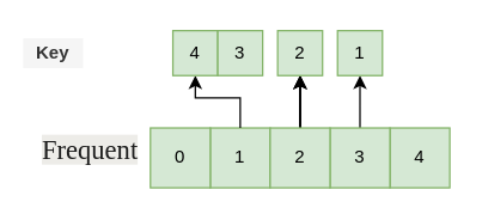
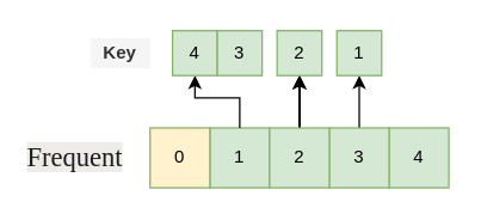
  <mxCell id="0" />
  <mxCell id="1" parent="0" />
  <mxCell id="2" value="" style="edgeStyle=orthogonalEdgeStyle;rounded=0;orthogonalLoop=1;jettySize=auto;html=1;" edge="1" parent="1" source="5" target="16"><mxGeometry relative="1" as="geometry" /></mxCell>
  <mxCell id="3" value="" style="edgeStyle=orthogonalEdgeStyle;rounded=0;orthogonalLoop=1;jettySize=auto;html=1;" edge="1" parent="1" source="5" target="16"><mxGeometry relative="1" as="geometry" /></mxCell>
  <mxCell id="4" value="" style="edgeStyle=orthogonalEdgeStyle;rounded=0;orthogonalLoop=1;jettySize=auto;html=1;" edge="1" parent="1" source="5" target="16"><mxGeometry relative="1" as="geometry" /></mxCell>
  <mxCell id="5" value="1" style="rounded=0;whiteSpace=wrap;html=1;fillColor=#d5e8d4;strokeColor=#82b366;" vertex="1" parent="1"><mxGeometry x="140" y="85" width="40" height="40" as="geometry" /></mxCell>
  <mxCell id="6" value="4" style="rounded=0;whiteSpace=wrap;html=1;fillColor=#d5e8d4;strokeColor=#82b366;" vertex="1" parent="1"><mxGeometry x="260" y="85" width="40" height="40" as="geometry" /></mxCell>
  <mxCell id="7" value="" style="edgeStyle=orthogonalEdgeStyle;rounded=0;orthogonalLoop=1;jettySize=auto;html=1;" edge="1" parent="1" source="8" target="15"><mxGeometry relative="1" as="geometry" /></mxCell>
  <mxCell id="8" value="3" style="rounded=0;whiteSpace=wrap;html=1;fillColor=#d5e8d4;strokeColor=#82b366;" vertex="1" parent="1"><mxGeometry x="220" y="85" width="40" height="40" as="geometry" /></mxCell>
  <mxCell id="9" value="" style="edgeStyle=orthogonalEdgeStyle;rounded=0;orthogonalLoop=1;jettySize=auto;html=1;" edge="1" parent="1" source="11" target="16"><mxGeometry relative="1" as="geometry" /></mxCell>
  <mxCell id="10" style="edgeStyle=orthogonalEdgeStyle;rounded=0;orthogonalLoop=1;jettySize=auto;html=1;entryX=0.5;entryY=1;entryDx=0;entryDy=0;exitX=0.5;exitY=0;exitDx=0;exitDy=0;" edge="1" parent="1" source="5" target="13"><mxGeometry relative="1" as="geometry" /></mxCell>
  <mxCell id="11" value="2" style="rounded=0;whiteSpace=wrap;html=1;fillColor=#d5e8d4;strokeColor=#82b366;" vertex="1" parent="1"><mxGeometry x="180" y="85" width="40" height="40" as="geometry" /></mxCell>
- <mxCell id="12" value="0" style="rounded=0;whiteSpace=wrap;html=1;fillColor=#d5e8d4;strokeColor=#82b366;" vertex="1" parent="1"><mxGeometry x="100" y="85" width="40" height="40" as="geometry" /></mxCell>
+ <mxCell id="12" value="0" style="rounded=0;whiteSpace=wrap;html=1;fillColor=#fff2cc;strokeColor=#82b366;" vertex="1" parent="1"><mxGeometry x="100" y="85" width="40" height="40" as="geometry" /></mxCell>
  <mxCell id="13" value="4" style="whiteSpace=wrap;html=1;rounded=0;strokeColor=#82b366;fillColor=#d5e8d4;" vertex="1" parent="1"><mxGeometry x="115" y="20" width="30" height="30" as="geometry" /></mxCell>
  <mxCell id="14" value="3" style="whiteSpace=wrap;html=1;rounded=0;strokeColor=#82b366;fillColor=#d5e8d4;" vertex="1" parent="1"><mxGeometry x="145" y="20" width="30" height="30" as="geometry" /></mxCell>
  <mxCell id="15" value="1" style="whiteSpace=wrap;html=1;rounded=0;strokeColor=#82b366;fillColor=#d5e8d4;" vertex="1" parent="1"><mxGeometry x="225" y="20" width="30" height="30" as="geometry" /></mxCell>
  <mxCell id="16" value="2" style="whiteSpace=wrap;html=1;rounded=0;strokeColor=#82b366;fillColor=#d5e8d4;" vertex="1" parent="1"><mxGeometry x="185" y="20" width="30" height="30" as="geometry" /></mxCell>
- <mxCell id="17" value="&#10;&#10;&lt;span style=&quot;color: rgb(27, 27, 27); font-family: metropolis, avenir, &amp;quot;avenir next&amp;quot;; font-size: 18px; font-style: normal; font-weight: 400; letter-spacing: normal; text-indent: 0px; text-transform: none; word-spacing: 0px; background-color: rgb(237, 236, 232); display: inline; float: none;&quot;&gt;Frequent&lt;/span&gt;&#10;&#10;" style="text;html=1;strokeColor=none;fillColor=none;align=center;verticalAlign=middle;whiteSpace=wrap;rounded=0;" vertex="1" parent="1"><mxGeometry x="30" y="90" width="60" height="20" as="geometry" /></mxCell>
- <mxCell id="18" value="Key" style="text;html=1;fillColor=#f5f5f5;align=center;verticalAlign=middle;whiteSpace=wrap;rounded=0;fontColor=#333333;fontStyle=1" vertex="1" parent="1"><mxGeometry x="15" y="25" width="40" height="20" as="geometry" /></mxCell>
+ <mxCell id="17" value="&#10;&#10;&lt;span style=&quot;color: rgb(27, 27, 27); font-family: metropolis, avenir, &amp;quot;avenir next&amp;quot;; font-size: 18px; font-style: normal; font-weight: 400; letter-spacing: normal; text-indent: 0px; text-transform: none; word-spacing: 0px; background-color: rgb(237, 236, 232); display: inline; float: none;&quot;&gt;Frequent&lt;/span&gt;&#10;&#10;" style="text;html=1;strokeColor=none;fillColor=none;align=center;verticalAlign=middle;whiteSpace=wrap;rounded=0;" vertex="1" parent="1"><mxGeometry x="20" y="95" width="60" height="20" as="geometry" /></mxCell>
+ <mxCell id="18" value="Key" style="text;html=1;fillColor=#f5f5f5;align=center;verticalAlign=middle;whiteSpace=wrap;rounded=0;fontColor=#333333;fontStyle=1" vertex="1" parent="1"><mxGeometry x="60" y="25" width="40" height="20" as="geometry" /></mxCell>
